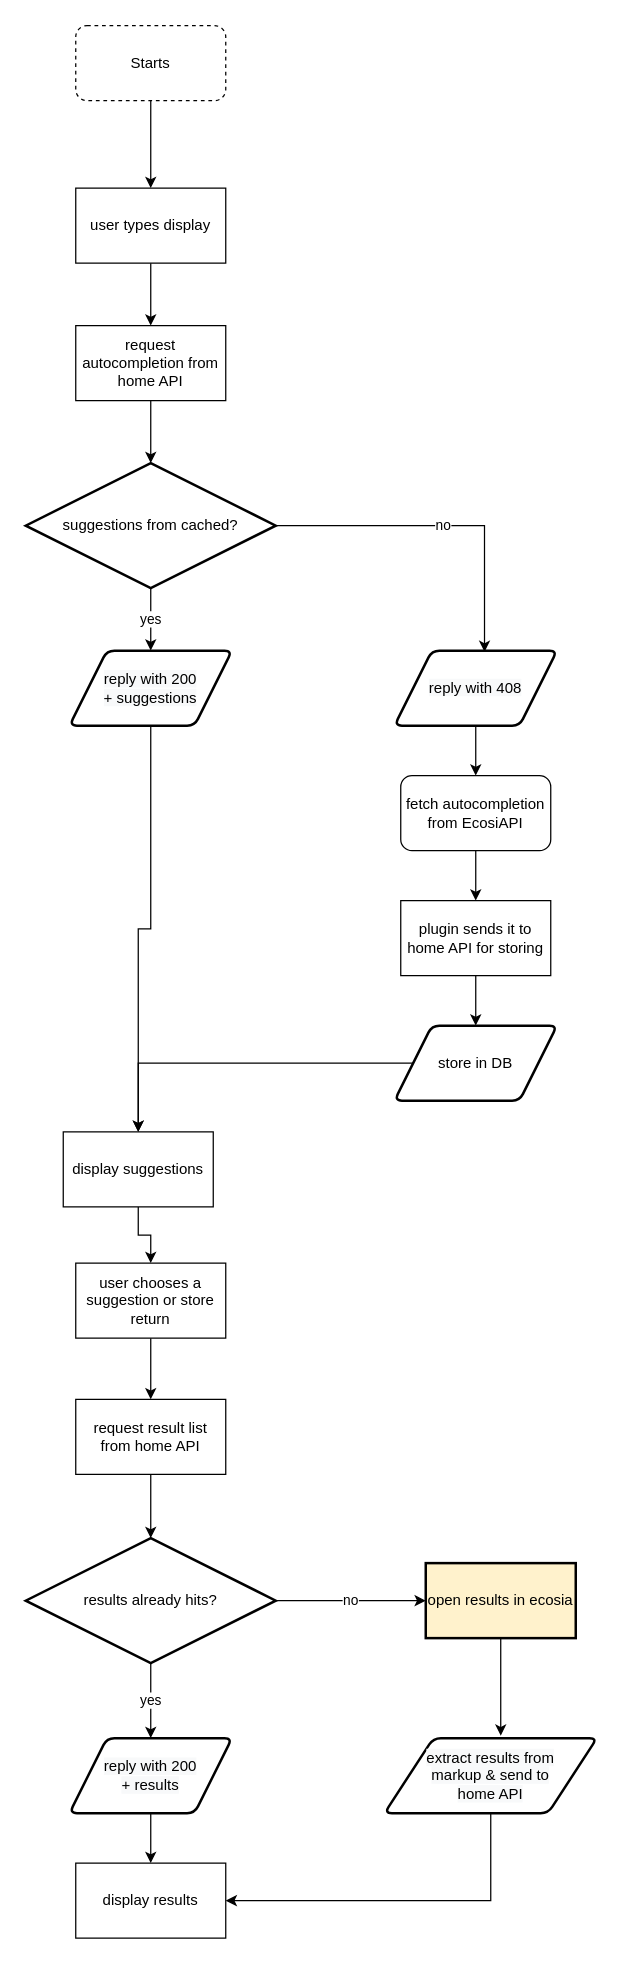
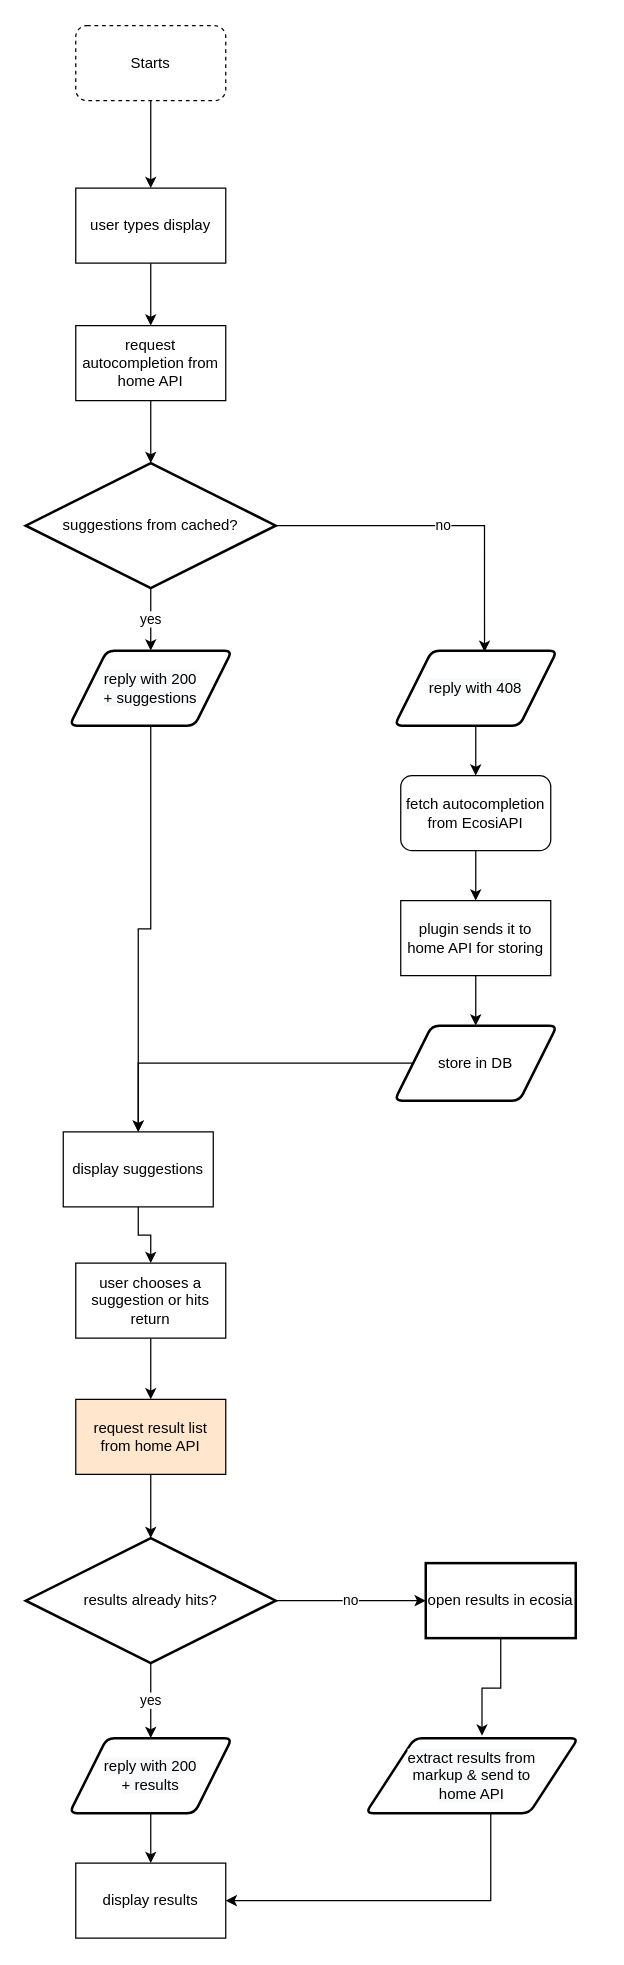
  <mxCell id="0" />
  <mxCell id="1" parent="0" />
  <mxCell id="2" style="edgeStyle=orthogonalEdgeStyle;rounded=0;orthogonalLoop=1;jettySize=auto;html=1;entryX=0.5;entryY=0;entryDx=0;entryDy=0;" edge="1" parent="1" source="3" target="5"><mxGeometry relative="1" as="geometry" /></mxCell>
  <mxCell id="3" value="Starts" style="rounded=1;whiteSpace=wrap;html=1;dashed=1;" vertex="1" parent="1"><mxGeometry x="60" y="20" width="120" height="60" as="geometry" /></mxCell>
  <mxCell id="4" style="edgeStyle=orthogonalEdgeStyle;rounded=0;orthogonalLoop=1;jettySize=auto;html=1;entryX=0.5;entryY=0;entryDx=0;entryDy=0;" edge="1" parent="1" source="5" target="7"><mxGeometry relative="1" as="geometry" /></mxCell>
  <mxCell id="5" value="user types display" style="rounded=0;whiteSpace=wrap;html=1;" vertex="1" parent="1"><mxGeometry x="60" y="150" width="120" height="60" as="geometry" /></mxCell>
  <mxCell id="6" style="edgeStyle=orthogonalEdgeStyle;rounded=0;orthogonalLoop=1;jettySize=auto;html=1;entryX=0.5;entryY=0;entryDx=0;entryDy=0;entryPerimeter=0;" edge="1" parent="1" source="7" target="12"><mxGeometry relative="1" as="geometry" /></mxCell>
  <mxCell id="7" value="request autocompletion from home API" style="rounded=0;whiteSpace=wrap;html=1;" vertex="1" parent="1"><mxGeometry x="60" y="260" width="120" height="60" as="geometry" /></mxCell>
  <mxCell id="8" value="" style="edgeStyle=orthogonalEdgeStyle;rounded=0;orthogonalLoop=1;jettySize=auto;html=1;" edge="1" parent="1" source="9" target="26"><mxGeometry relative="1" as="geometry" /></mxCell>
  <mxCell id="9" value="display suggestions" style="rounded=0;whiteSpace=wrap;html=1;" vertex="1" parent="1"><mxGeometry x="50" y="905" width="120" height="60" as="geometry" /></mxCell>
  <mxCell id="10" value="yes" style="edgeStyle=orthogonalEdgeStyle;rounded=0;orthogonalLoop=1;jettySize=auto;html=1;entryX=0.5;entryY=0;entryDx=0;entryDy=0;" edge="1" parent="1" source="12" target="18"><mxGeometry relative="1" as="geometry" /></mxCell>
  <mxCell id="11" value="no" style="edgeStyle=orthogonalEdgeStyle;rounded=0;orthogonalLoop=1;jettySize=auto;html=1;entryX=0.554;entryY=0.017;entryDx=0;entryDy=0;entryPerimeter=0;" edge="1" parent="1" source="12" target="16"><mxGeometry relative="1" as="geometry"><mxPoint x="380" y="470" as="targetPoint" /></mxGeometry></mxCell>
  <mxCell id="12" value="suggestions from cached?" style="strokeWidth=2;html=1;shape=mxgraph.flowchart.decision;whiteSpace=wrap;" vertex="1" parent="1"><mxGeometry x="20" y="370" width="200" height="100" as="geometry" /></mxCell>
  <mxCell id="13" style="edgeStyle=orthogonalEdgeStyle;rounded=0;orthogonalLoop=1;jettySize=auto;html=1;entryX=0.5;entryY=0;entryDx=0;entryDy=0;" edge="1" parent="1" source="16" target="15"><mxGeometry relative="1" as="geometry"><mxPoint x="380" y="530" as="sourcePoint" /></mxGeometry></mxCell>
  <mxCell id="14" style="edgeStyle=orthogonalEdgeStyle;rounded=0;orthogonalLoop=1;jettySize=auto;html=1;entryX=0.5;entryY=0;entryDx=0;entryDy=0;" edge="1" parent="1" source="15" target="20"><mxGeometry relative="1" as="geometry" /></mxCell>
  <mxCell id="15" value="fetch autocompletion from EcosiAPI" style="whiteSpace=wrap;html=1;rounded=1;" vertex="1" parent="1"><mxGeometry x="320" y="620" width="120" height="60" as="geometry" /></mxCell>
  <mxCell id="16" value="&#10;&#10;&lt;span style=&quot;color: rgb(0, 0, 0); font-family: helvetica; font-size: 12px; font-style: normal; font-weight: 400; letter-spacing: normal; text-align: center; text-indent: 0px; text-transform: none; word-spacing: 0px; background-color: rgb(248, 249, 250); display: inline; float: none;&quot;&gt;reply with 408&lt;/span&gt;&#10;&#10;" style="shape=parallelogram;html=1;strokeWidth=2;perimeter=parallelogramPerimeter;whiteSpace=wrap;rounded=1;arcSize=12;size=0.23;" vertex="1" parent="1"><mxGeometry x="315" y="520" width="130" height="60" as="geometry" /></mxCell>
  <mxCell id="17" style="edgeStyle=orthogonalEdgeStyle;rounded=0;orthogonalLoop=1;jettySize=auto;html=1;entryX=0.5;entryY=0;entryDx=0;entryDy=0;" edge="1" parent="1" source="18" target="9"><mxGeometry relative="1" as="geometry" /></mxCell>
  <mxCell id="18" value="&lt;span style=&quot;color: rgb(0 , 0 , 0) ; font-family: &amp;#34;helvetica&amp;#34; ; font-size: 12px ; font-style: normal ; font-weight: 400 ; letter-spacing: normal ; text-align: center ; text-indent: 0px ; text-transform: none ; word-spacing: 0px ; background-color: rgb(248 , 249 , 250) ; display: inline ; float: none&quot;&gt;reply with 200&lt;br&gt;+ suggestions&lt;br&gt;&lt;/span&gt;" style="shape=parallelogram;html=1;strokeWidth=2;perimeter=parallelogramPerimeter;whiteSpace=wrap;rounded=1;arcSize=12;size=0.23;" vertex="1" parent="1"><mxGeometry x="55" y="520" width="130" height="60" as="geometry" /></mxCell>
  <mxCell id="19" style="edgeStyle=orthogonalEdgeStyle;rounded=0;orthogonalLoop=1;jettySize=auto;html=1;" edge="1" parent="1" source="20" target="22"><mxGeometry relative="1" as="geometry" /></mxCell>
  <mxCell id="20" value="plugin sends it to home API for storing" style="rounded=0;whiteSpace=wrap;html=1;" vertex="1" parent="1"><mxGeometry x="320" y="720" width="120" height="60" as="geometry" /></mxCell>
  <mxCell id="21" style="edgeStyle=orthogonalEdgeStyle;rounded=0;orthogonalLoop=1;jettySize=auto;html=1;entryX=0.5;entryY=0;entryDx=0;entryDy=0;" edge="1" parent="1" source="22" target="9"><mxGeometry relative="1" as="geometry" /></mxCell>
  <mxCell id="22" value="store in DB" style="shape=parallelogram;html=1;strokeWidth=2;perimeter=parallelogramPerimeter;whiteSpace=wrap;rounded=1;arcSize=12;size=0.23;" vertex="1" parent="1"><mxGeometry x="315" y="820" width="130" height="60" as="geometry" /></mxCell>
  <mxCell id="23" style="edgeStyle=orthogonalEdgeStyle;rounded=0;orthogonalLoop=1;jettySize=auto;html=1;entryX=0.5;entryY=0;entryDx=0;entryDy=0;entryPerimeter=0;" edge="1" parent="1" source="24" target="29"><mxGeometry relative="1" as="geometry" /></mxCell>
- <mxCell id="24" value="request result list from home API" style="rounded=0;whiteSpace=wrap;html=1;" vertex="1" parent="1"><mxGeometry x="60" y="1119" width="120" height="60" as="geometry" /></mxCell>
+ <mxCell id="24" value="request result list from home API" style="rounded=0;whiteSpace=wrap;html=1;fillColor=#ffe6cc;" vertex="1" parent="1"><mxGeometry x="60" y="1119" width="120" height="60" as="geometry" /></mxCell>
  <mxCell id="25" style="edgeStyle=orthogonalEdgeStyle;rounded=0;orthogonalLoop=1;jettySize=auto;html=1;entryX=0.5;entryY=0;entryDx=0;entryDy=0;" edge="1" parent="1" source="26" target="24"><mxGeometry relative="1" as="geometry" /></mxCell>
- <mxCell id="26" value="user chooses a suggestion or store return" style="whiteSpace=wrap;html=1;rounded=0;" vertex="1" parent="1"><mxGeometry x="60" y="1010" width="120" height="60" as="geometry" /></mxCell>
+ <mxCell id="26" value="user chooses a suggestion or hits return" style="whiteSpace=wrap;html=1;rounded=0;" vertex="1" parent="1"><mxGeometry x="60" y="1010" width="120" height="60" as="geometry" /></mxCell>
  <mxCell id="27" value="no" style="edgeStyle=orthogonalEdgeStyle;rounded=0;orthogonalLoop=1;jettySize=auto;html=1;" edge="1" parent="1" source="29" target="31"><mxGeometry relative="1" as="geometry" /></mxCell>
  <mxCell id="28" value="yes" style="edgeStyle=orthogonalEdgeStyle;rounded=0;orthogonalLoop=1;jettySize=auto;html=1;entryX=0.5;entryY=0;entryDx=0;entryDy=0;exitX=0.5;exitY=1;exitDx=0;exitDy=0;exitPerimeter=0;" edge="1" parent="1" source="29" target="33"><mxGeometry relative="1" as="geometry"><mxPoint x="120" y="1380" as="targetPoint" /><Array as="points"><mxPoint x="120" y="1360" /><mxPoint x="120" y="1360" /></Array></mxGeometry></mxCell>
  <mxCell id="29" value="results already hits?" style="strokeWidth=2;html=1;shape=mxgraph.flowchart.decision;whiteSpace=wrap;" vertex="1" parent="1"><mxGeometry x="20" y="1230" width="200" height="100" as="geometry" /></mxCell>
  <mxCell id="30" style="edgeStyle=orthogonalEdgeStyle;rounded=0;orthogonalLoop=1;jettySize=auto;html=1;entryX=0.547;entryY=-0.033;entryDx=0;entryDy=0;entryPerimeter=0;" edge="1" parent="1" source="31" target="36"><mxGeometry relative="1" as="geometry"><mxPoint x="400" y="1350" as="targetPoint" /></mxGeometry></mxCell>
- <mxCell id="31" value="open results in ecosia" style="whiteSpace=wrap;html=1;strokeWidth=2;fillColor=#fff2cc;" vertex="1" parent="1"><mxGeometry x="340" y="1250" width="120" height="60" as="geometry" /></mxCell>
+ <mxCell id="31" value="open results in ecosia" style="whiteSpace=wrap;html=1;strokeWidth=2;" vertex="1" parent="1"><mxGeometry x="340" y="1250" width="120" height="60" as="geometry" /></mxCell>
  <mxCell id="32" style="edgeStyle=orthogonalEdgeStyle;rounded=0;orthogonalLoop=1;jettySize=auto;html=1;entryX=0.5;entryY=0;entryDx=0;entryDy=0;" edge="1" parent="1" source="33" target="34"><mxGeometry relative="1" as="geometry" /></mxCell>
  <mxCell id="33" value="&lt;span style=&quot;color: rgb(0 , 0 , 0) ; font-family: &amp;#34;helvetica&amp;#34; ; font-size: 12px ; font-style: normal ; font-weight: 400 ; letter-spacing: normal ; text-align: center ; text-indent: 0px ; text-transform: none ; word-spacing: 0px ; background-color: rgb(248 , 249 , 250) ; display: inline ; float: none&quot;&gt;reply with 200&lt;br&gt;+ results&lt;br&gt;&lt;/span&gt;" style="shape=parallelogram;html=1;strokeWidth=2;perimeter=parallelogramPerimeter;whiteSpace=wrap;rounded=1;arcSize=12;size=0.23;" vertex="1" parent="1"><mxGeometry x="55" y="1390" width="130" height="60" as="geometry" /></mxCell>
  <mxCell id="34" value="display results" style="whiteSpace=wrap;html=1;rounded=0;" vertex="1" parent="1"><mxGeometry x="60" y="1490" width="120" height="60" as="geometry" /></mxCell>
  <mxCell id="35" style="edgeStyle=orthogonalEdgeStyle;rounded=0;orthogonalLoop=1;jettySize=auto;html=1;entryX=1;entryY=0.5;entryDx=0;entryDy=0;exitX=0.5;exitY=1;exitDx=0;exitDy=0;" edge="1" parent="1" source="36" target="34"><mxGeometry relative="1" as="geometry"><Array as="points"><mxPoint x="392" y="1520" /></Array></mxGeometry></mxCell>
- <mxCell id="36" value="&lt;span style=&quot;color: rgb(0 , 0 , 0) ; font-family: &amp;#34;helvetica&amp;#34; ; font-size: 12px ; font-style: normal ; font-weight: 400 ; letter-spacing: normal ; text-align: center ; text-indent: 0px ; text-transform: none ; word-spacing: 0px ; background-color: rgb(248 , 249 , 250) ; display: inline ; float: none&quot;&gt;extract results from&lt;br&gt;markup &amp;amp; send to&lt;br&gt;home API&lt;br&gt;&lt;/span&gt;" style="shape=parallelogram;html=1;strokeWidth=2;perimeter=parallelogramPerimeter;whiteSpace=wrap;rounded=1;arcSize=12;size=0.23;" vertex="1" parent="1"><mxGeometry x="307" y="1390" width="170" height="60" as="geometry" /></mxCell>
+ <mxCell id="36" value="&lt;span style=&quot;color: rgb(0 , 0 , 0) ; font-family: &amp;#34;helvetica&amp;#34; ; font-size: 12px ; font-style: normal ; font-weight: 400 ; letter-spacing: normal ; text-align: center ; text-indent: 0px ; text-transform: none ; word-spacing: 0px ; background-color: rgb(248 , 249 , 250) ; display: inline ; float: none&quot;&gt;extract results from&lt;br&gt;markup &amp;amp; send to&lt;br&gt;home API&lt;br&gt;&lt;/span&gt;" style="shape=parallelogram;html=1;strokeWidth=2;perimeter=parallelogramPerimeter;whiteSpace=wrap;rounded=1;arcSize=12;size=0.23;" vertex="1" parent="1"><mxGeometry x="292" y="1390" width="170" height="60" as="geometry" /></mxCell>
